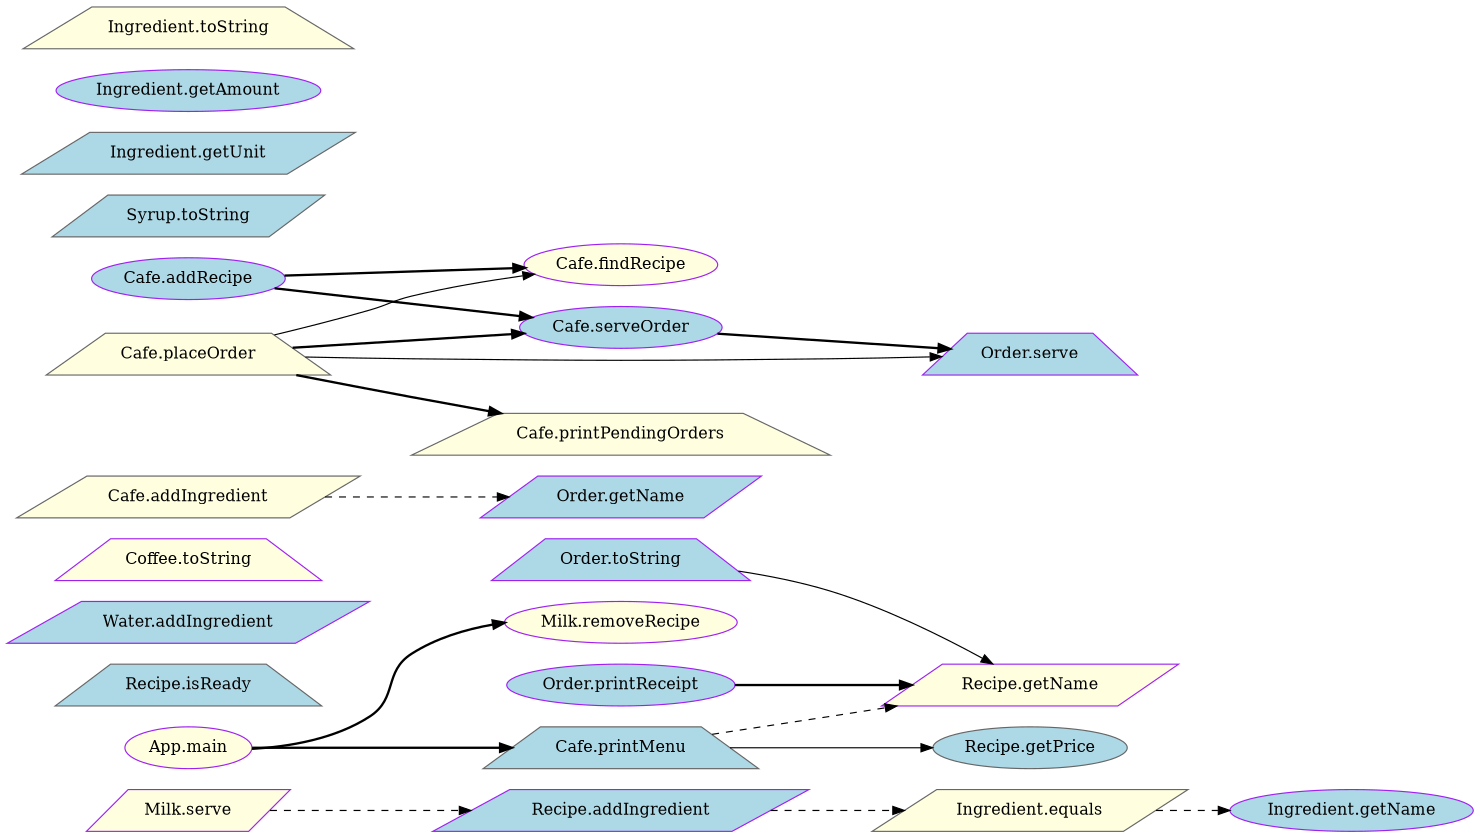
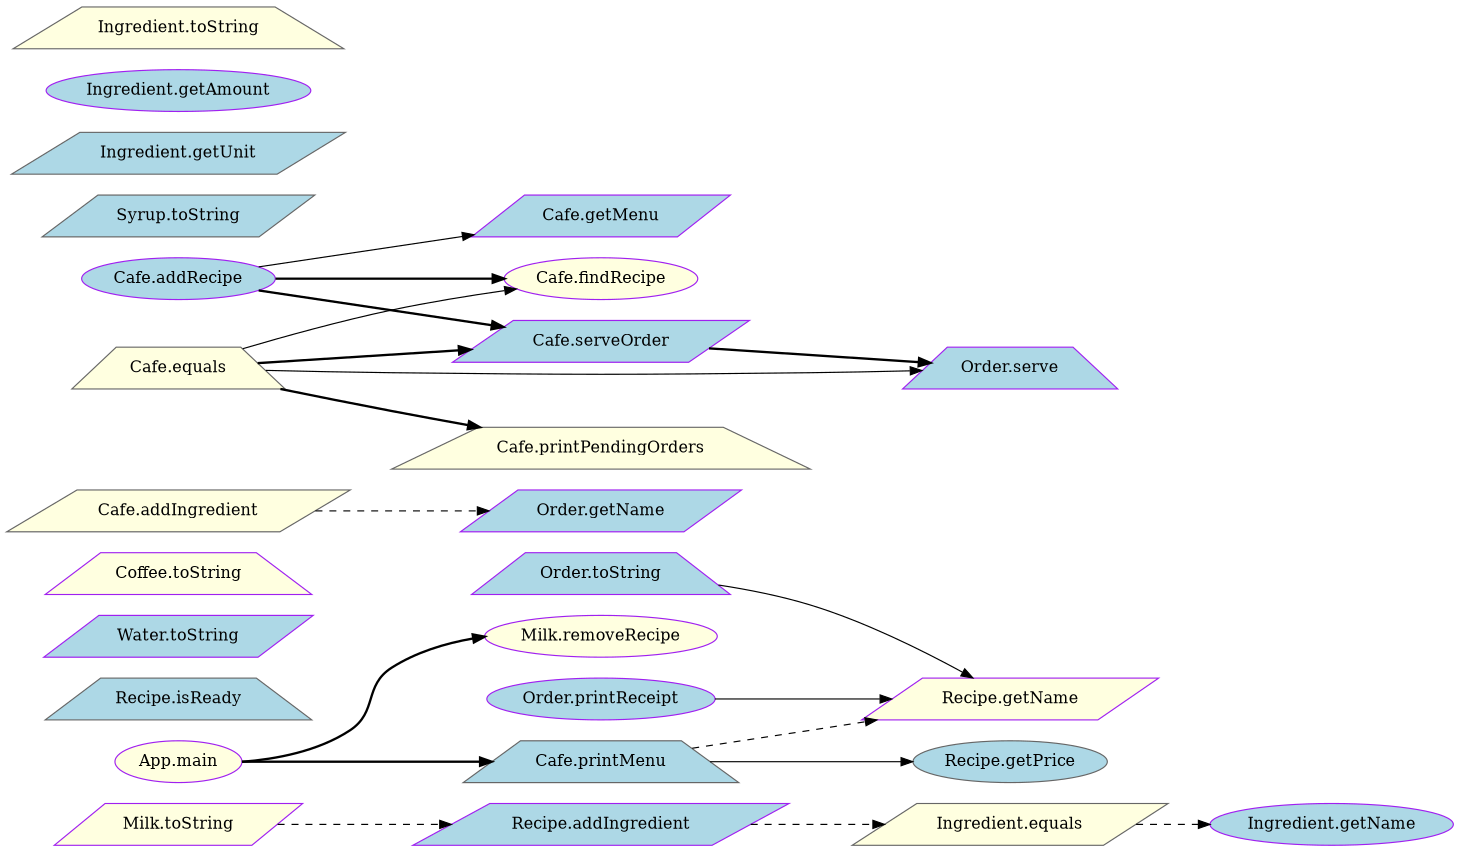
  digraph {
    rankdir=LR
    node [color=purple fillcolor=lightblue shape=parallelogram style=filled]
    edge [style=bold]
    n1 [label="Recipe.addIngredient"]
    n2 [color=gray40 fillcolor=lightyellow label="Ingredient.equals"]
    n3 [label="Ingredient.getName" shape=ellipse]
    n4 [fillcolor=lightyellow label="Recipe.getName"]
    n5 [color=gray40 label="Recipe.getPrice" shape=ellipse]
    n6 [color=gray40 label="Recipe.isReady" shape=trapezium]
-   n7 [label="Water.addIngredient"]
-   n8 [fillcolor=lightyellow label="Milk.serve"]
+   n7 [label="Water.toString"]
+   n8 [fillcolor=lightyellow label="Milk.toString"]
    n9 [fillcolor=lightyellow label="Coffee.toString" shape=trapezium]
    n10 [color=gray40 fillcolor=lightyellow label="Cafe.addIngredient"]
    n11 [label="Order.getName"]
    n12 [label="Cafe.addRecipe" shape=ellipse]
+   n13 [label="Cafe.getMenu"]
    n14 [fillcolor=lightyellow label="Cafe.findRecipe" shape=ellipse]
-   n15 [label="Cafe.serveOrder" shape=ellipse]
+   n15 [label="Cafe.serveOrder"]
    n16 [color=gray40 fillcolor=lightyellow label="Cafe.printPendingOrders" shape=trapezium]
    n17 [label="Order.serve" shape=trapezium]
    n18 [label="Order.toString" shape=trapezium]
    n19 [fillcolor=lightyellow label="Milk.removeRecipe" shape=ellipse]
    n20 [color=gray40 label="Cafe.printMenu" shape=trapezium]
-   n21 [color=gray40 fillcolor=lightyellow label="Cafe.placeOrder" shape=trapezium]
+   n21 [color=gray40 fillcolor=lightyellow label="Cafe.equals" shape=trapezium]
    n22 [color=gray40 label="Syrup.toString"]
    n23 [fillcolor=lightyellow label="App.main" shape=ellipse]
    n24 [label="Order.printReceipt" shape=ellipse]
    n25 [color=gray40 label="Ingredient.getUnit"]
    n26 [label="Ingredient.getAmount" shape=ellipse]
    n27 [color=gray40 fillcolor=lightyellow label="Ingredient.toString" shape=trapezium]
    n1 -> n2 [style=dashed]
    n2 -> n3 [style=dashed]
    n8 -> n1 [style=dashed]
    n10 -> n11 [style=dashed]
+   n12 -> n13 [style=solid]
    n12 -> n14
    n12 -> n15
    n15 -> n17
    n18 -> n4 [style=solid]
    n20 -> n4 [style=dashed]
    n20 -> n5 [style=solid]
    n21 -> n14 [style=solid]
    n21 -> n15
    n21 -> n16
    n21 -> n17 [style=solid]
    n23 -> n19
    n23 -> n20
-   n24 -> n4
+   n24 -> n4 [style=solid]
  }
